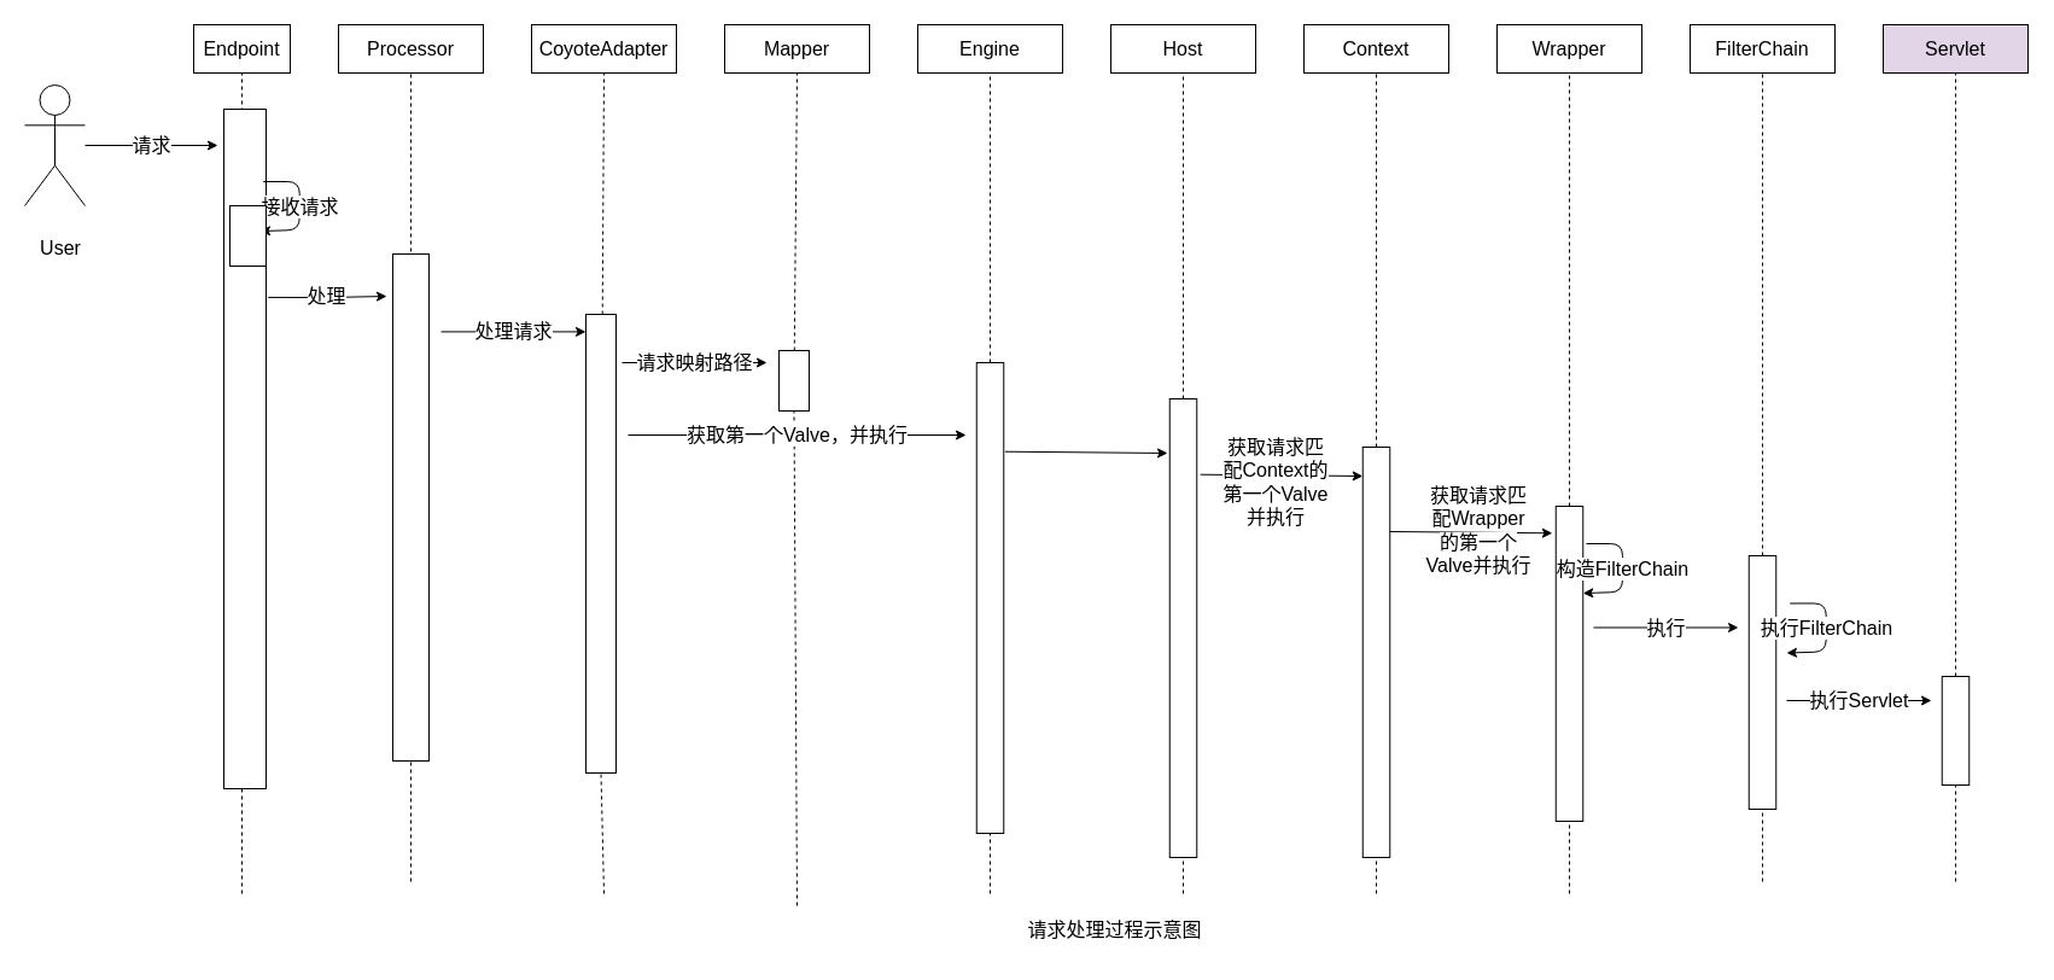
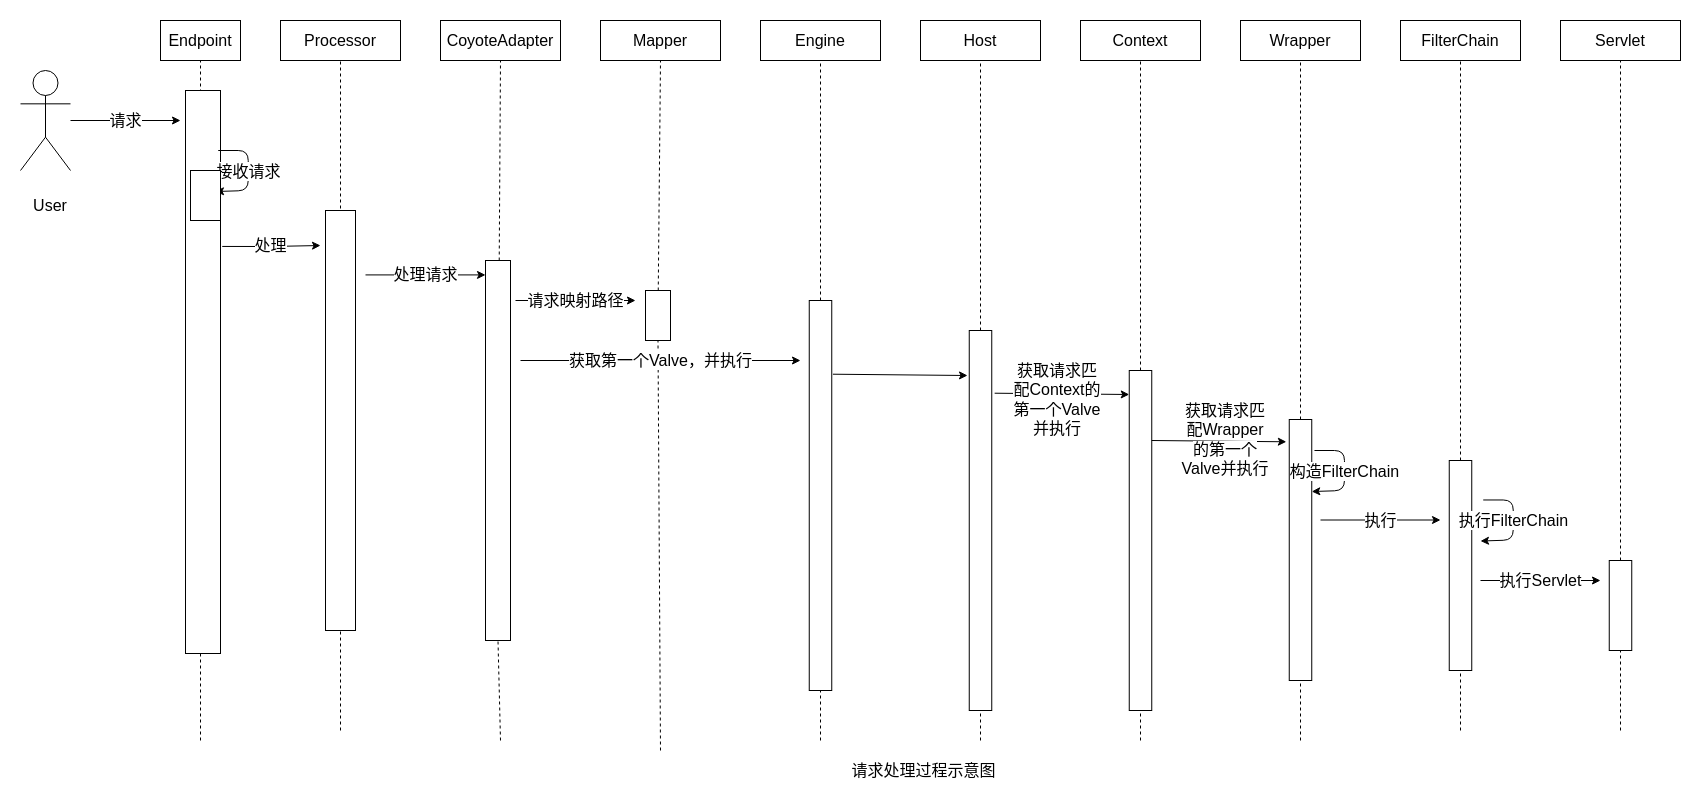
  <mxCell id="0" />
  <mxCell id="1" parent="0" />
  <mxCell id="2" value="请求" style="edgeStyle=orthogonalEdgeStyle;rounded=0;orthogonalLoop=1;jettySize=auto;html=1;fontSize=16;" edge="1" parent="1" source="3"><mxGeometry relative="1" as="geometry"><mxPoint x="180" y="120" as="targetPoint" /></mxGeometry></mxCell>
  <mxCell id="3" value="" style="shape=umlActor;verticalLabelPosition=bottom;verticalAlign=top;html=1;outlineConnect=0;" vertex="1" parent="1"><mxGeometry x="20" y="70" width="50" height="100" as="geometry" /></mxCell>
  <mxCell id="4" value="Endpoint" style="rounded=0;whiteSpace=wrap;html=1;fontSize=16;" vertex="1" parent="1"><mxGeometry x="160" y="20" width="80" height="40" as="geometry" /></mxCell>
  <mxCell id="5" value="" style="endArrow=none;dashed=1;html=1;fontSize=16;entryX=0.5;entryY=1;entryDx=0;entryDy=0;" edge="1" parent="1" target="4"><mxGeometry width="50" height="50" relative="1" as="geometry"><mxPoint x="200" y="740" as="sourcePoint" /><mxPoint x="200" y="70" as="targetPoint" /></mxGeometry></mxCell>
  <mxCell id="6" value="Processor" style="rounded=0;whiteSpace=wrap;html=1;fontSize=16;" vertex="1" parent="1"><mxGeometry x="280" y="20" width="120" height="40" as="geometry" /></mxCell>
  <mxCell id="7" value="" style="endArrow=none;dashed=1;html=1;fontSize=16;entryX=0.5;entryY=1;entryDx=0;entryDy=0;" edge="1" parent="1" target="6"><mxGeometry width="50" height="50" relative="1" as="geometry"><mxPoint x="340" y="730" as="sourcePoint" /><mxPoint x="320" y="70" as="targetPoint" /></mxGeometry></mxCell>
  <mxCell id="8" value="FilterChain" style="rounded=0;whiteSpace=wrap;html=1;fontSize=16;" vertex="1" parent="1"><mxGeometry x="1400" y="20" width="120" height="40" as="geometry" /></mxCell>
  <mxCell id="9" value="" style="endArrow=none;dashed=1;html=1;fontSize=16;entryX=0.5;entryY=1;entryDx=0;entryDy=0;" edge="1" parent="1" source="41" target="8"><mxGeometry width="50" height="50" relative="1" as="geometry"><mxPoint x="1460" y="730" as="sourcePoint" /><mxPoint x="1480" y="70" as="targetPoint" /></mxGeometry></mxCell>
  <mxCell id="10" value="CoyoteAdapter" style="rounded=0;whiteSpace=wrap;html=1;fontSize=16;" vertex="1" parent="1"><mxGeometry x="440" y="20" width="120" height="40" as="geometry" /></mxCell>
  <mxCell id="11" value="" style="endArrow=none;dashed=1;html=1;fontSize=16;entryX=0.5;entryY=1;entryDx=0;entryDy=0;" edge="1" parent="1" source="29" target="10"><mxGeometry width="50" height="50" relative="1" as="geometry"><mxPoint x="500" y="740" as="sourcePoint" /><mxPoint x="520" y="70" as="targetPoint" /></mxGeometry></mxCell>
  <mxCell id="12" value="Mapper" style="rounded=0;whiteSpace=wrap;html=1;fontSize=16;" vertex="1" parent="1"><mxGeometry x="600" y="20" width="120" height="40" as="geometry" /></mxCell>
  <mxCell id="13" value="" style="endArrow=none;dashed=1;html=1;fontSize=16;entryX=0.5;entryY=1;entryDx=0;entryDy=0;" edge="1" parent="1" source="32" target="12"><mxGeometry width="50" height="50" relative="1" as="geometry"><mxPoint x="660" y="750" as="sourcePoint" /><mxPoint x="680" y="70" as="targetPoint" /></mxGeometry></mxCell>
  <mxCell id="14" value="Engine" style="rounded=0;whiteSpace=wrap;html=1;fontSize=16;" vertex="1" parent="1"><mxGeometry x="760" y="20" width="120" height="40" as="geometry" /></mxCell>
  <mxCell id="15" value="" style="endArrow=none;dashed=1;html=1;fontSize=16;entryX=0.5;entryY=1;entryDx=0;entryDy=0;" edge="1" parent="1" source="35" target="14"><mxGeometry width="50" height="50" relative="1" as="geometry"><mxPoint x="820" y="740" as="sourcePoint" /><mxPoint x="840" y="70" as="targetPoint" /></mxGeometry></mxCell>
  <mxCell id="16" value="Host" style="rounded=0;whiteSpace=wrap;html=1;fontSize=16;" vertex="1" parent="1"><mxGeometry x="920" y="20" width="120" height="40" as="geometry" /></mxCell>
  <mxCell id="17" value="" style="endArrow=none;dashed=1;html=1;fontSize=16;entryX=0.5;entryY=1;entryDx=0;entryDy=0;" edge="1" parent="1" source="37" target="16"><mxGeometry width="50" height="50" relative="1" as="geometry"><mxPoint x="980" y="740" as="sourcePoint" /><mxPoint x="1000" y="70" as="targetPoint" /></mxGeometry></mxCell>
  <mxCell id="18" value="Wrapper" style="rounded=0;whiteSpace=wrap;html=1;fontSize=16;" vertex="1" parent="1"><mxGeometry x="1240" y="20" width="120" height="40" as="geometry" /></mxCell>
  <mxCell id="19" value="" style="endArrow=none;dashed=1;html=1;fontSize=16;entryX=0.5;entryY=1;entryDx=0;entryDy=0;" edge="1" parent="1" source="39" target="18"><mxGeometry width="50" height="50" relative="1" as="geometry"><mxPoint x="1300" y="740" as="sourcePoint" /><mxPoint x="1320" y="70" as="targetPoint" /></mxGeometry></mxCell>
  <mxCell id="20" value="Context" style="rounded=0;whiteSpace=wrap;html=1;fontSize=16;" vertex="1" parent="1"><mxGeometry x="1080" y="20" width="120" height="40" as="geometry" /></mxCell>
  <mxCell id="21" value="" style="endArrow=none;dashed=1;html=1;fontSize=16;entryX=0.5;entryY=1;entryDx=0;entryDy=0;" edge="1" parent="1" target="20" source="50"><mxGeometry width="50" height="50" relative="1" as="geometry"><mxPoint x="1140" y="740" as="sourcePoint" /><mxPoint x="1160" y="70" as="targetPoint" /></mxGeometry></mxCell>
  <mxCell id="22" value="" style="endArrow=none;dashed=1;html=1;fontSize=16;entryX=0.5;entryY=1;entryDx=0;entryDy=0;" edge="1" parent="1" source="43"><mxGeometry width="50" height="50" relative="1" as="geometry"><mxPoint x="1620" y="730" as="sourcePoint" /><mxPoint x="1620" y="60" as="targetPoint" /></mxGeometry></mxCell>
  <mxCell id="23" value="User" style="text;html=1;strokeColor=none;fillColor=none;align=center;verticalAlign=middle;whiteSpace=wrap;rounded=0;fontSize=16;" vertex="1" parent="1"><mxGeometry x="30" y="195" width="40" height="20" as="geometry" /></mxCell>
  <mxCell id="24" value="" style="rounded=0;whiteSpace=wrap;html=1;fontSize=16;" vertex="1" parent="1"><mxGeometry x="185" y="90" width="35" height="563" as="geometry" /></mxCell>
  <mxCell id="25" value="接收请求" style="endArrow=classic;html=1;fontSize=16;entryX=1.076;entryY=0.192;entryDx=0;entryDy=0;entryPerimeter=0;" edge="1" parent="1"><mxGeometry width="50" height="50" relative="1" as="geometry"><mxPoint x="217.72" y="150" as="sourcePoint" /><mxPoint x="215" y="191.04" as="targetPoint" /><Array as="points"><mxPoint x="247.72" y="150" /><mxPoint x="247.72" y="190" /></Array></mxGeometry></mxCell>
  <mxCell id="26" value="处理" style="edgeStyle=orthogonalEdgeStyle;rounded=0;orthogonalLoop=1;jettySize=auto;html=1;fontSize=16;exitX=1.049;exitY=0.277;exitDx=0;exitDy=0;exitPerimeter=0;" edge="1" parent="1" source="24"><mxGeometry relative="1" as="geometry"><mxPoint x="320" y="245" as="targetPoint" /></mxGeometry></mxCell>
  <mxCell id="27" value="" style="rounded=0;whiteSpace=wrap;html=1;fontSize=16;" vertex="1" parent="1"><mxGeometry x="190" y="170" width="30" height="50" as="geometry" /></mxCell>
  <mxCell id="28" value="" style="rounded=0;whiteSpace=wrap;html=1;fontSize=16;" vertex="1" parent="1"><mxGeometry x="325" y="210" width="30" height="420" as="geometry" /></mxCell>
  <mxCell id="29" value="" style="rounded=0;whiteSpace=wrap;html=1;fontSize=16;" vertex="1" parent="1"><mxGeometry x="485" y="260" width="25" height="380" as="geometry" /></mxCell>
  <mxCell id="30" value="" style="endArrow=none;dashed=1;html=1;fontSize=16;entryX=0.5;entryY=1;entryDx=0;entryDy=0;" edge="1" parent="1" target="29"><mxGeometry width="50" height="50" relative="1" as="geometry"><mxPoint x="500" y="740" as="sourcePoint" /><mxPoint x="500" y="60" as="targetPoint" /></mxGeometry></mxCell>
  <mxCell id="31" value="处理请求" style="edgeStyle=orthogonalEdgeStyle;rounded=0;orthogonalLoop=1;jettySize=auto;html=1;fontSize=16;" edge="1" parent="1"><mxGeometry relative="1" as="geometry"><mxPoint x="485" y="274.41" as="targetPoint" /><mxPoint x="365" y="274.41" as="sourcePoint" /></mxGeometry></mxCell>
  <mxCell id="32" value="" style="rounded=0;whiteSpace=wrap;html=1;fontSize=16;" vertex="1" parent="1"><mxGeometry x="645" y="290" width="25" height="50" as="geometry" /></mxCell>
  <mxCell id="33" value="" style="endArrow=none;dashed=1;html=1;fontSize=16;entryX=0.5;entryY=1;entryDx=0;entryDy=0;" edge="1" parent="1" target="32"><mxGeometry width="50" height="50" relative="1" as="geometry"><mxPoint x="660" y="750" as="sourcePoint" /><mxPoint x="660" y="60" as="targetPoint" /></mxGeometry></mxCell>
  <mxCell id="34" value="请求映射路径" style="edgeStyle=orthogonalEdgeStyle;rounded=0;orthogonalLoop=1;jettySize=auto;html=1;fontSize=16;" edge="1" parent="1"><mxGeometry relative="1" as="geometry"><mxPoint x="635" y="300" as="targetPoint" /><mxPoint x="515" y="300" as="sourcePoint" /></mxGeometry></mxCell>
  <mxCell id="35" value="" style="rounded=0;whiteSpace=wrap;html=1;fontSize=16;" vertex="1" parent="1"><mxGeometry x="808.75" y="300" width="22.5" height="390" as="geometry" /></mxCell>
  <mxCell id="36" value="" style="endArrow=none;dashed=1;html=1;fontSize=16;entryX=0.5;entryY=1;entryDx=0;entryDy=0;" edge="1" parent="1" target="35"><mxGeometry width="50" height="50" relative="1" as="geometry"><mxPoint x="820" y="740" as="sourcePoint" /><mxPoint x="820" y="60" as="targetPoint" /></mxGeometry></mxCell>
  <mxCell id="37" value="" style="rounded=0;whiteSpace=wrap;html=1;fontSize=16;" vertex="1" parent="1"><mxGeometry x="968.75" y="330" width="22.5" height="380" as="geometry" /></mxCell>
  <mxCell id="38" value="" style="endArrow=none;dashed=1;html=1;fontSize=16;entryX=0.5;entryY=1;entryDx=0;entryDy=0;" edge="1" parent="1" target="37"><mxGeometry width="50" height="50" relative="1" as="geometry"><mxPoint x="980" y="740" as="sourcePoint" /><mxPoint x="980" y="60" as="targetPoint" /></mxGeometry></mxCell>
  <mxCell id="39" value="" style="rounded=0;whiteSpace=wrap;html=1;fontSize=16;" vertex="1" parent="1"><mxGeometry x="1288.75" y="419" width="22.5" height="261" as="geometry" /></mxCell>
  <mxCell id="40" value="" style="endArrow=none;dashed=1;html=1;fontSize=16;entryX=0.5;entryY=1;entryDx=0;entryDy=0;" edge="1" parent="1" target="39"><mxGeometry width="50" height="50" relative="1" as="geometry"><mxPoint x="1300" y="740" as="sourcePoint" /><mxPoint x="1300" y="60" as="targetPoint" /></mxGeometry></mxCell>
  <mxCell id="41" value="" style="rounded=0;whiteSpace=wrap;html=1;fontSize=16;" vertex="1" parent="1"><mxGeometry x="1448.75" y="460" width="22.5" height="210" as="geometry" /></mxCell>
  <mxCell id="42" value="" style="endArrow=none;dashed=1;html=1;fontSize=16;entryX=0.5;entryY=1;entryDx=0;entryDy=0;" edge="1" parent="1" target="41"><mxGeometry width="50" height="50" relative="1" as="geometry"><mxPoint x="1460" y="730" as="sourcePoint" /><mxPoint x="1460" y="60" as="targetPoint" /></mxGeometry></mxCell>
  <mxCell id="43" value="" style="rounded=0;whiteSpace=wrap;html=1;fontSize=16;" vertex="1" parent="1"><mxGeometry x="1608.75" y="560" width="22.5" height="90" as="geometry" /></mxCell>
  <mxCell id="44" value="" style="endArrow=none;dashed=1;html=1;fontSize=16;entryX=0.5;entryY=1;entryDx=0;entryDy=0;" edge="1" parent="1" target="43"><mxGeometry width="50" height="50" relative="1" as="geometry"><mxPoint x="1620" y="730" as="sourcePoint" /><mxPoint x="1620" y="60" as="targetPoint" /></mxGeometry></mxCell>
  <mxCell id="45" value="执行Servlet" style="edgeStyle=orthogonalEdgeStyle;rounded=0;orthogonalLoop=1;jettySize=auto;html=1;fontSize=16;" edge="1" parent="1"><mxGeometry relative="1" as="geometry"><mxPoint x="1600" y="580" as="targetPoint" /><mxPoint x="1480" y="580" as="sourcePoint" /></mxGeometry></mxCell>
  <mxCell id="46" value="请求处理过程示意图" style="text;html=1;strokeColor=none;fillColor=none;align=center;verticalAlign=middle;whiteSpace=wrap;rounded=0;fontSize=16;" vertex="1" parent="1"><mxGeometry x="808.75" y="750" width="229" height="40" as="geometry" /></mxCell>
- <mxCell id="47" value="Servlet" style="rounded=0;whiteSpace=wrap;html=1;fontSize=16;fillColor=#e1d5e7;" vertex="1" parent="1"><mxGeometry x="1560" y="20" width="120" height="40" as="geometry" /></mxCell>
+ <mxCell id="47" value="Servlet" style="rounded=0;whiteSpace=wrap;html=1;fontSize=16;" vertex="1" parent="1"><mxGeometry x="1560" y="20" width="120" height="40" as="geometry" /></mxCell>
  <mxCell id="48" value="&lt;font style=&quot;font-size: 16px&quot;&gt;获取第一个Valve，并执行&lt;/font&gt;" style="endArrow=classic;html=1;" edge="1" parent="1"><mxGeometry width="50" height="50" relative="1" as="geometry"><mxPoint x="520" y="360" as="sourcePoint" /><mxPoint x="800" y="360" as="targetPoint" /></mxGeometry></mxCell>
  <mxCell id="49" value="" style="endArrow=classic;html=1;exitX=1.051;exitY=0.189;exitDx=0;exitDy=0;exitPerimeter=0;" edge="1" parent="1" source="35"><mxGeometry width="50" height="50" relative="1" as="geometry"><mxPoint x="831.25" y="370.79" as="sourcePoint" /><mxPoint x="967" y="375" as="targetPoint" /></mxGeometry></mxCell>
  <mxCell id="50" value="" style="rounded=0;whiteSpace=wrap;html=1;fontSize=16;" vertex="1" parent="1"><mxGeometry x="1128.75" y="370" width="22.5" height="340" as="geometry" /></mxCell>
  <mxCell id="51" value="" style="endArrow=none;dashed=1;html=1;fontSize=16;entryX=0.5;entryY=1;entryDx=0;entryDy=0;" edge="1" parent="1" target="50"><mxGeometry width="50" height="50" relative="1" as="geometry"><mxPoint x="1140" y="740" as="sourcePoint" /><mxPoint x="1140" y="60" as="targetPoint" /></mxGeometry></mxCell>
  <mxCell id="52" value="" style="endArrow=classic;html=1;exitX=1.051;exitY=0.189;exitDx=0;exitDy=0;exitPerimeter=0;" edge="1" parent="1"><mxGeometry width="50" height="50" relative="1" as="geometry"><mxPoint x="1151.247" y="440" as="sourcePoint" /><mxPoint x="1285.85" y="441.29" as="targetPoint" /></mxGeometry></mxCell>
  <mxCell id="53" value="&lt;span style=&quot;background-color: rgb(255 , 255 , 255)&quot;&gt;获取请求匹配Wrapper的第一个Valve并执行&lt;/span&gt;" style="text;html=1;strokeColor=none;fillColor=none;align=center;verticalAlign=middle;whiteSpace=wrap;rounded=0;fontSize=16;" vertex="1" parent="1"><mxGeometry x="1179.5" y="400" width="90" height="78" as="geometry" /></mxCell>
  <mxCell id="54" value="" style="endArrow=classic;html=1;exitX=1.051;exitY=0.189;exitDx=0;exitDy=0;exitPerimeter=0;" edge="1" parent="1"><mxGeometry width="50" height="50" relative="1" as="geometry"><mxPoint x="994.148" y="392.71" as="sourcePoint" /><mxPoint x="1128.75" y="394" as="targetPoint" /></mxGeometry></mxCell>
  <mxCell id="55" value="&lt;span style=&quot;background-color: rgb(255 , 255 , 255)&quot;&gt;获取请求匹配Context的第一个Valve并执行&lt;/span&gt;" style="text;html=1;strokeColor=none;fillColor=none;align=center;verticalAlign=middle;whiteSpace=wrap;rounded=0;fontSize=16;" vertex="1" parent="1"><mxGeometry x="1011.75" y="360" width="90" height="78" as="geometry" /></mxCell>
  <mxCell id="56" value="构造FilterChain" style="endArrow=classic;html=1;fontSize=16;entryX=1.076;entryY=0.192;entryDx=0;entryDy=0;entryPerimeter=0;" edge="1" parent="1"><mxGeometry width="50" height="50" relative="1" as="geometry"><mxPoint x="1313.97" y="450" as="sourcePoint" /><mxPoint x="1311.25" y="491.04" as="targetPoint" /><Array as="points"><mxPoint x="1343.97" y="450" /><mxPoint x="1343.97" y="490" /></Array></mxGeometry></mxCell>
  <mxCell id="57" value="执行" style="edgeStyle=orthogonalEdgeStyle;rounded=0;orthogonalLoop=1;jettySize=auto;html=1;fontSize=16;" edge="1" parent="1"><mxGeometry relative="1" as="geometry"><mxPoint x="1440" y="519.5" as="targetPoint" /><mxPoint x="1320" y="519.5" as="sourcePoint" /></mxGeometry></mxCell>
  <mxCell id="58" value="执行FilterChain" style="endArrow=classic;html=1;fontSize=16;entryX=1.076;entryY=0.192;entryDx=0;entryDy=0;entryPerimeter=0;" edge="1" parent="1"><mxGeometry width="50" height="50" relative="1" as="geometry"><mxPoint x="1482.72" y="499.48" as="sourcePoint" /><mxPoint x="1480" y="540.52" as="targetPoint" /><Array as="points"><mxPoint x="1512.72" y="499.48" /><mxPoint x="1512.72" y="539.48" /></Array></mxGeometry></mxCell>
